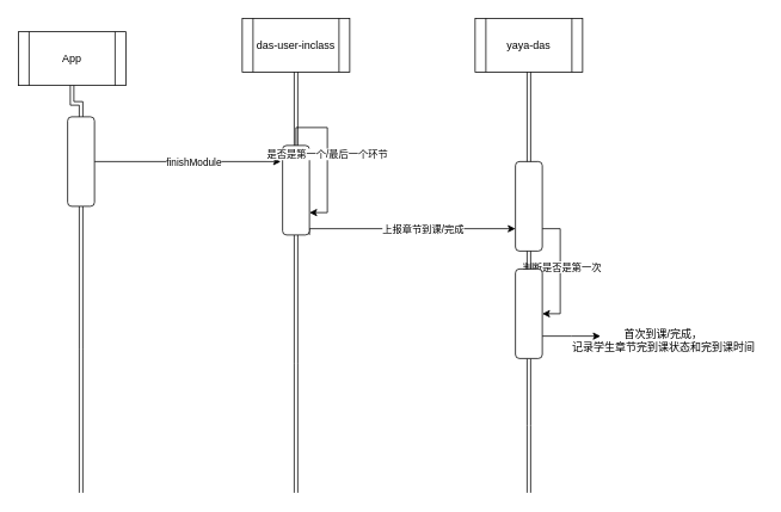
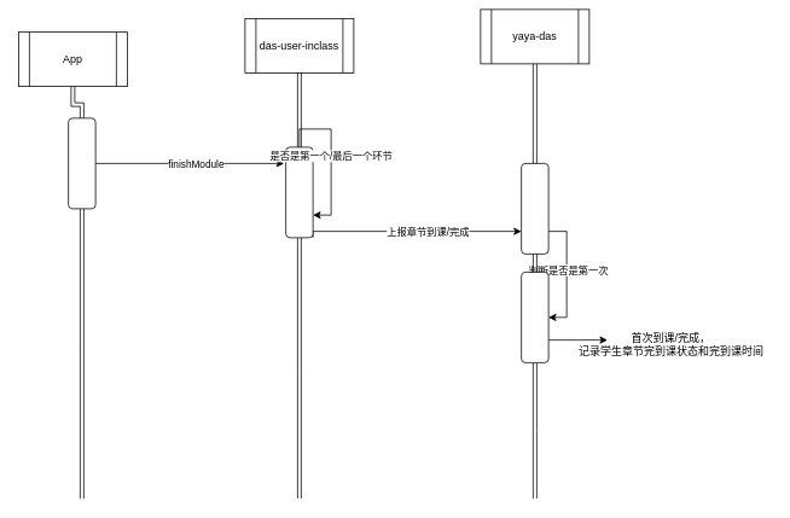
  <mxCell id="0" />
  <mxCell id="1" parent="0" />
  <mxCell id="2" style="edgeStyle=orthogonalEdgeStyle;rounded=0;orthogonalLoop=1;jettySize=auto;html=1;shape=link;startArrow=none;" edge="1" parent="1" source="9"><mxGeometry relative="1" as="geometry"><mxPoint x="90" y="550" as="targetPoint" /></mxGeometry></mxCell>
  <mxCell id="3" value="App" style="shape=process;whiteSpace=wrap;html=1;backgroundOutline=1;" vertex="1" parent="1"><mxGeometry x="20" y="35" width="120" height="60" as="geometry" /></mxCell>
  <mxCell id="4" style="edgeStyle=orthogonalEdgeStyle;shape=link;rounded=0;orthogonalLoop=1;jettySize=auto;html=1;startArrow=none;" edge="1" parent="1" source="13"><mxGeometry relative="1" as="geometry"><mxPoint x="330" y="550" as="targetPoint" /></mxGeometry></mxCell>
  <mxCell id="5" value="das-user-inclass" style="shape=process;whiteSpace=wrap;html=1;backgroundOutline=1;" vertex="1" parent="1"><mxGeometry x="270" y="20" width="120" height="60" as="geometry" /></mxCell>
- <mxCell id="6" value="yaya-das" style="shape=process;whiteSpace=wrap;html=1;backgroundOutline=1;" vertex="1" parent="1"><mxGeometry x="530" y="20" width="120" height="60" as="geometry" /></mxCell>
+ <mxCell id="6" value="yaya-das" style="shape=process;whiteSpace=wrap;html=1;backgroundOutline=1;" vertex="1" parent="1"><mxGeometry x="530" y="10" width="120" height="60" as="geometry" /></mxCell>
  <mxCell id="7" style="edgeStyle=orthogonalEdgeStyle;rounded=0;orthogonalLoop=1;jettySize=auto;html=1;exitX=1;exitY=0.5;exitDx=0;exitDy=0;entryX=-0.067;entryY=0.18;entryDx=0;entryDy=0;entryPerimeter=0;" edge="1" parent="1" source="9" target="13"><mxGeometry relative="1" as="geometry" /></mxCell>
  <mxCell id="8" value="finishModule" style="edgeLabel;html=1;align=center;verticalAlign=middle;resizable=0;points=[];" vertex="1" connectable="0" parent="7"><mxGeometry x="0.058" relative="1" as="geometry"><mxPoint as="offset" /></mxGeometry></mxCell>
  <mxCell id="9" value="" style="rounded=1;whiteSpace=wrap;html=1;" vertex="1" parent="1"><mxGeometry x="75" y="130" width="30" height="100" as="geometry" /></mxCell>
  <mxCell id="10" value="" style="edgeStyle=orthogonalEdgeStyle;rounded=0;orthogonalLoop=1;jettySize=auto;html=1;shape=link;endArrow=none;" edge="1" parent="1" source="3" target="9"><mxGeometry relative="1" as="geometry"><mxPoint x="90" y="610" as="targetPoint" /><mxPoint x="90" y="80" as="sourcePoint" /></mxGeometry></mxCell>
  <mxCell id="11" style="edgeStyle=orthogonalEdgeStyle;rounded=0;orthogonalLoop=1;jettySize=auto;html=1;exitX=1;exitY=1;exitDx=0;exitDy=0;entryX=0;entryY=0.75;entryDx=0;entryDy=0;" edge="1" parent="1" source="13" target="19"><mxGeometry relative="1" as="geometry"><Array as="points"><mxPoint x="345" y="255" /></Array></mxGeometry></mxCell>
  <mxCell id="12" value="上报章节到课/完成" style="edgeLabel;html=1;align=center;verticalAlign=middle;resizable=0;points=[];" vertex="1" connectable="0" parent="11"><mxGeometry x="0.122" relative="1" as="geometry"><mxPoint as="offset" /></mxGeometry></mxCell>
  <mxCell id="13" value="" style="rounded=1;whiteSpace=wrap;html=1;" vertex="1" parent="1"><mxGeometry x="315" y="162" width="30" height="100" as="geometry" /></mxCell>
  <mxCell id="14" value="" style="edgeStyle=orthogonalEdgeStyle;shape=link;rounded=0;orthogonalLoop=1;jettySize=auto;html=1;endArrow=none;" edge="1" parent="1" source="5" target="13"><mxGeometry relative="1" as="geometry"><mxPoint x="330" y="610" as="targetPoint" /><mxPoint x="330" y="80" as="sourcePoint" /></mxGeometry></mxCell>
  <mxCell id="15" value="是否是第一个/最后一个环节" style="edgeStyle=orthogonalEdgeStyle;rounded=0;orthogonalLoop=1;jettySize=auto;html=1;entryX=1;entryY=0.75;entryDx=0;entryDy=0;" edge="1" parent="1" source="13" target="13"><mxGeometry relative="1" as="geometry" /></mxCell>
  <mxCell id="16" style="edgeStyle=orthogonalEdgeStyle;shape=link;rounded=0;orthogonalLoop=1;jettySize=auto;html=1;startArrow=none;exitX=0.5;exitY=1;exitDx=0;exitDy=0;" edge="1" parent="1" source="22"><mxGeometry relative="1" as="geometry"><mxPoint x="590" y="550" as="targetPoint" /><mxPoint x="590" y="90" as="sourcePoint" /></mxGeometry></mxCell>
  <mxCell id="17" style="edgeStyle=orthogonalEdgeStyle;rounded=0;orthogonalLoop=1;jettySize=auto;html=1;exitX=1;exitY=0.75;exitDx=0;exitDy=0;entryX=1;entryY=0.5;entryDx=0;entryDy=0;" edge="1" parent="1" source="19" target="22"><mxGeometry relative="1" as="geometry" /></mxCell>
  <mxCell id="18" value="判断是否是第一次" style="edgeLabel;html=1;align=center;verticalAlign=middle;resizable=0;points=[];" vertex="1" connectable="0" parent="17"><mxGeometry x="-0.082" y="1" relative="1" as="geometry"><mxPoint as="offset" /></mxGeometry></mxCell>
  <mxCell id="19" value="" style="rounded=1;whiteSpace=wrap;html=1;" vertex="1" parent="1"><mxGeometry x="575" y="180" width="30" height="100" as="geometry" /></mxCell>
  <mxCell id="20" value="" style="edgeStyle=orthogonalEdgeStyle;shape=link;rounded=0;orthogonalLoop=1;jettySize=auto;html=1;startArrow=none;exitX=0.5;exitY=1;exitDx=0;exitDy=0;endArrow=none;" edge="1" parent="1" source="6" target="19"><mxGeometry relative="1" as="geometry"><mxPoint x="590" y="610" as="targetPoint" /><mxPoint x="590" y="80" as="sourcePoint" /></mxGeometry></mxCell>
  <mxCell id="21" style="edgeStyle=orthogonalEdgeStyle;rounded=0;orthogonalLoop=1;jettySize=auto;html=1;exitX=1;exitY=0.75;exitDx=0;exitDy=0;" edge="1" parent="1" source="22"><mxGeometry relative="1" as="geometry"><mxPoint x="670" y="375" as="targetPoint" /></mxGeometry></mxCell>
  <mxCell id="22" value="" style="rounded=1;whiteSpace=wrap;html=1;" vertex="1" parent="1"><mxGeometry x="575" y="300" width="30" height="100" as="geometry" /></mxCell>
  <mxCell id="23" value="" style="edgeStyle=orthogonalEdgeStyle;shape=link;rounded=0;orthogonalLoop=1;jettySize=auto;html=1;startArrow=none;exitX=0.5;exitY=1;exitDx=0;exitDy=0;endArrow=none;" edge="1" parent="1" source="19" target="22"><mxGeometry relative="1" as="geometry"><mxPoint x="590" y="610" as="targetPoint" /><mxPoint x="590" y="280" as="sourcePoint" /></mxGeometry></mxCell>
  <mxCell id="24" value="首次到课/完成，&lt;br&gt;记录学生章节完到课状态和完到课时间" style="text;html=1;align=center;verticalAlign=middle;resizable=0;points=[];autosize=1;strokeColor=none;" vertex="1" parent="1"><mxGeometry x="630" y="365" width="220" height="30" as="geometry" /></mxCell>
